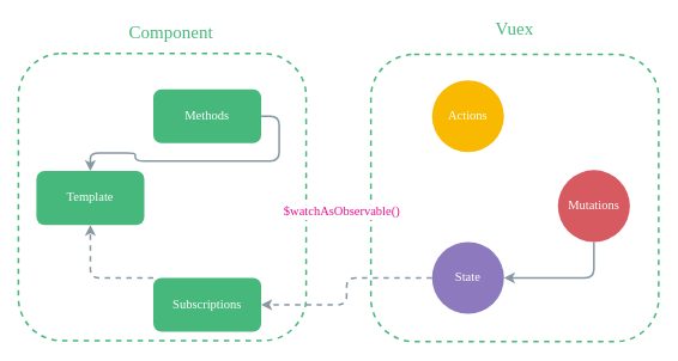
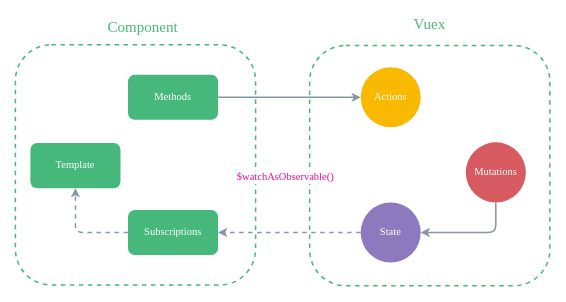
  <mxCell id="0" />
  <mxCell id="1" parent="0" />
  <mxCell id="2" value="" style="rounded=1;whiteSpace=wrap;html=1;dashed=1;strokeColor=#47b87b;strokeWidth=2;fillColor=none;" vertex="1" parent="1"><mxGeometry x="20" y="59" width="320" height="320" as="geometry" /></mxCell>
  <mxCell id="3" value="&lt;font color=&quot;#ffffff&quot; style=&quot;font-size: 14px;&quot;&gt;Template&lt;/font&gt;" style="rounded=1;whiteSpace=wrap;html=1;dashed=1;strokeColor=none;strokeWidth=2;fillColor=#47b87b;fontFamily=Verdana;fontSize=14;" vertex="1" parent="1"><mxGeometry x="40" y="190" width="120" height="60" as="geometry" /></mxCell>
  <mxCell id="4" value="&lt;font color=&quot;#ffffff&quot; style=&quot;font-size: 14px;&quot;&gt;Methods&lt;/font&gt;" style="whiteSpace=wrap;html=1;dashed=1;strokeColor=none;strokeWidth=2;fillColor=#47b87b;fontFamily=Verdana;fontSize=14;rounded=1;" vertex="1" parent="1"><mxGeometry x="170" y="99" width="120" height="60" as="geometry" /></mxCell>
- <mxCell id="5" value="&lt;font color=&quot;#ffffff&quot; style=&quot;font-size: 14px;&quot;&gt;Subscriptions&lt;/font&gt;" style="rounded=1;whiteSpace=wrap;html=1;dashed=1;strokeColor=none;strokeWidth=2;fillColor=#47b87b;fontSize=14;fontFamily=Verdana;" vertex="1" parent="1"><mxGeometry x="170" y="309" width="120" height="60" as="geometry" /></mxCell>
+ <mxCell id="5" value="&lt;font color=&quot;#ffffff&quot; style=&quot;font-size: 14px;&quot;&gt;Subscriptions&lt;/font&gt;" style="rounded=1;whiteSpace=wrap;html=1;dashed=1;strokeColor=none;strokeWidth=2;fillColor=#47b87b;fontSize=14;fontFamily=Verdana;" vertex="1" parent="1"><mxGeometry x="170" y="279" width="120" height="60" as="geometry" /></mxCell>
  <mxCell id="6" value="" style="rounded=1;whiteSpace=wrap;html=1;dashed=1;strokeColor=#47b87b;strokeWidth=2;fillColor=none;perimeterSpacing=0;comic=0;" vertex="1" parent="1"><mxGeometry x="412" y="60" width="320" height="320" as="geometry" /></mxCell>
  <mxCell id="7" style="edgeStyle=orthogonalEdgeStyle;rounded=1;orthogonalLoop=1;jettySize=auto;html=1;exitX=0;exitY=0.5;exitDx=0;exitDy=0;entryX=1;entryY=0.5;entryDx=0;entryDy=0;fontFamily=Verdana;fontSize=14;strokeColor=#8698a4;strokeWidth=2;jumpStyle=none;dashed=1;" edge="1" parent="1" source="8" target="5"><mxGeometry relative="1" as="geometry"><mxPoint x="160" y="319" as="targetPoint" /></mxGeometry></mxCell>
  <mxCell id="8" value="&lt;font color=&quot;#ffffff&quot; face=&quot;Verdana&quot; style=&quot;font-size: 14px&quot;&gt;State&lt;/font&gt;" style="ellipse;whiteSpace=wrap;html=1;aspect=fixed;dashed=1;comic=0;strokeColor=none;strokeWidth=2;fillColor=#8d7abe;" vertex="1" parent="1"><mxGeometry x="480" y="269" width="80" height="80" as="geometry" /></mxCell>
  <mxCell id="9" style="edgeStyle=orthogonalEdgeStyle;rounded=1;jumpStyle=none;orthogonalLoop=1;jettySize=auto;html=1;exitX=0.5;exitY=1;exitDx=0;exitDy=0;entryX=1;entryY=0.5;entryDx=0;entryDy=0;strokeColor=#8698a4;strokeWidth=2;fontFamily=Verdana;fontSize=14;" edge="1" parent="1" source="10" target="8"><mxGeometry relative="1" as="geometry" /></mxCell>
  <mxCell id="10" value="&lt;font color=&quot;#ffffff&quot; face=&quot;Verdana&quot; style=&quot;font-size: 14px&quot;&gt;Mutations&lt;/font&gt;" style="ellipse;whiteSpace=wrap;html=1;aspect=fixed;dashed=1;comic=0;strokeColor=none;strokeWidth=2;fillColor=#d65a5f;" vertex="1" parent="1"><mxGeometry x="620" y="189" width="80" height="80" as="geometry" /></mxCell>
  <mxCell id="11" value="&lt;font color=&quot;#ffffff&quot; face=&quot;Verdana&quot; style=&quot;font-size: 14px&quot;&gt;Actions&lt;/font&gt;" style="ellipse;whiteSpace=wrap;html=1;aspect=fixed;dashed=1;comic=0;strokeColor=none;strokeWidth=2;fillColor=#f9b900;" vertex="1" parent="1"><mxGeometry x="480" y="89" width="80" height="80" as="geometry" /></mxCell>
- <mxCell id="12" style="edgeStyle=orthogonalEdgeStyle;orthogonalLoop=1;jettySize=auto;html=1;exitX=1;exitY=0.5;exitDx=0;exitDy=0;fontFamily=Verdana;fontSize=14;strokeColor=#8698a4;strokeWidth=2;rounded=1;" edge="1" parent="1" source="4" target="3"><mxGeometry relative="1" as="geometry"><mxPoint x="480" y="309" as="sourcePoint" /><mxPoint x="170" y="309" as="targetPoint" /></mxGeometry></mxCell>
+ <mxCell id="12" style="edgeStyle=orthogonalEdgeStyle;orthogonalLoop=1;jettySize=auto;html=1;exitX=1;exitY=0.5;exitDx=0;exitDy=0;fontFamily=Verdana;fontSize=14;strokeColor=#8698a4;strokeWidth=2;rounded=1;entryX=0;entryY=0.5;entryDx=0;entryDy=0;" edge="1" parent="1" source="4" target="11"><mxGeometry relative="1" as="geometry"><mxPoint x="480" y="309" as="sourcePoint" /><mxPoint x="170" y="309" as="targetPoint" /></mxGeometry></mxCell>
  <mxCell id="13" style="edgeStyle=orthogonalEdgeStyle;rounded=1;orthogonalLoop=1;jettySize=auto;html=1;entryX=0.5;entryY=1;entryDx=0;entryDy=0;fontFamily=Verdana;fontSize=14;strokeColor=#8698a4;strokeWidth=2;dashed=1;" edge="1" parent="1" source="5" target="3"><mxGeometry relative="1" as="geometry"><mxPoint x="100" y="169" as="sourcePoint" /><mxPoint x="110" y="239" as="targetPoint" /><Array as="points"><mxPoint x="100" y="309" /></Array></mxGeometry></mxCell>
  <mxCell id="14" value="&lt;font style=&quot;font-size: 20px&quot; color=&quot;#47b87b&quot;&gt;Vuex&lt;/font&gt;" style="text;html=1;strokeColor=none;fillColor=none;align=center;verticalAlign=middle;whiteSpace=wrap;rounded=0;dashed=1;comic=0;fontFamily=Verdana;fontSize=14;" vertex="1" parent="1"><mxGeometry x="552" y="20" width="40" height="20" as="geometry" /></mxCell>
  <mxCell id="15" value="&lt;font style=&quot;font-size: 20px&quot; color=&quot;#47b87b&quot;&gt;Component&lt;/font&gt;" style="text;html=1;strokeColor=none;fillColor=none;align=center;verticalAlign=middle;whiteSpace=wrap;rounded=0;dashed=1;comic=0;fontFamily=Verdana;fontSize=14;" vertex="1" parent="1"><mxGeometry x="170" y="25" width="40" height="20" as="geometry" /></mxCell>
  <mxCell id="16" value="&lt;div style=&quot;font-size: 14px;&quot;&gt;&lt;font style=&quot;font-size: 14px;&quot;&gt;$watchAsObservable()&lt;/font&gt;&lt;/div&gt;" style="text;html=1;strokeColor=none;fillColor=none;align=center;verticalAlign=middle;whiteSpace=wrap;rounded=0;dashed=1;comic=0;fontFamily=Verdana;fontSize=14;fontColor=#ec0c8e;labelBackgroundColor=#ffffff;" vertex="1" parent="1"><mxGeometry x="360" y="226" width="40" height="20" as="geometry" /></mxCell>
